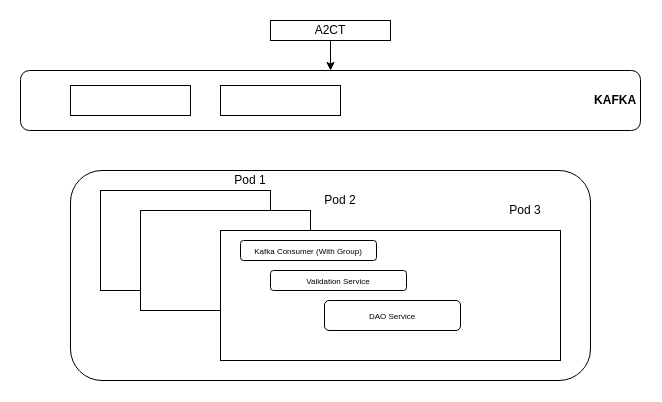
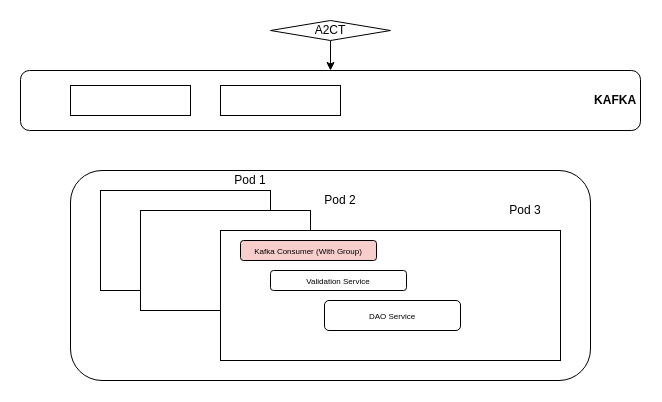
  <mxCell id="0" />
  <mxCell id="1" parent="0" />
  <mxCell id="2" value="&amp;nbsp; &amp;nbsp; &amp;nbsp; &amp;nbsp; &amp;nbsp; &amp;nbsp; &amp;nbsp; &amp;nbsp; &amp;nbsp; &amp;nbsp; &amp;nbsp; &amp;nbsp; &amp;nbsp; &amp;nbsp; &amp;nbsp; &amp;nbsp; &amp;nbsp; &amp;nbsp; &amp;nbsp; &amp;nbsp; &amp;nbsp; &amp;nbsp; &amp;nbsp; &amp;nbsp; &amp;nbsp; &amp;nbsp; &amp;nbsp; &amp;nbsp; &amp;nbsp; &amp;nbsp; &amp;nbsp; &amp;nbsp; &amp;nbsp; &amp;nbsp; &amp;nbsp; &amp;nbsp; &amp;nbsp; &amp;nbsp; &amp;nbsp; &amp;nbsp; &amp;nbsp; &amp;nbsp; &amp;nbsp; &amp;nbsp; &amp;nbsp; &amp;nbsp; &amp;nbsp; &amp;nbsp; &amp;nbsp; &amp;nbsp; &amp;nbsp; &amp;nbsp; &amp;nbsp; &amp;nbsp; &amp;nbsp; &amp;nbsp; &amp;nbsp; &amp;nbsp; &amp;nbsp; &amp;nbsp; &amp;nbsp; &amp;nbsp; &amp;nbsp; &amp;nbsp; &amp;nbsp; &amp;nbsp; &amp;nbsp; &amp;nbsp; &amp;nbsp; &amp;nbsp; &amp;nbsp; &amp;nbsp; &amp;nbsp; &amp;nbsp; &amp;nbsp; &amp;nbsp; &amp;nbsp; &amp;nbsp; &amp;nbsp; &amp;nbsp; &amp;nbsp; &amp;nbsp; &amp;nbsp; &amp;nbsp; &amp;nbsp; &amp;nbsp;&lt;b&gt;KAFKA&lt;/b&gt;" style="rounded=1;whiteSpace=wrap;html=1;" vertex="1" parent="1"><mxGeometry x="20" y="70" width="620" height="60" as="geometry" /></mxCell>
  <mxCell id="3" style="edgeStyle=orthogonalEdgeStyle;rounded=0;orthogonalLoop=1;jettySize=auto;html=1;exitX=0.5;exitY=1;exitDx=0;exitDy=0;" edge="1" parent="1" source="4" target="2"><mxGeometry relative="1" as="geometry"><mxPoint x="330" y="70" as="targetPoint" /></mxGeometry></mxCell>
- <mxCell id="4" value="A2CT" style="rounded=0;whiteSpace=wrap;html=1;" vertex="1" parent="1"><mxGeometry x="270" y="20" width="120" height="20" as="geometry" /></mxCell>
+ <mxCell id="4" value="A2CT" style="rhombus;whiteSpace=wrap;html=1;" vertex="1" parent="1"><mxGeometry x="270" y="20" width="120" height="20" as="geometry" /></mxCell>
  <mxCell id="5" value="" style="rounded=0;whiteSpace=wrap;html=1;" vertex="1" parent="1"><mxGeometry x="70" y="85" width="120" height="30" as="geometry" /></mxCell>
  <mxCell id="6" value="" style="rounded=0;whiteSpace=wrap;html=1;" vertex="1" parent="1"><mxGeometry x="220" y="85" width="120" height="30" as="geometry" /></mxCell>
  <mxCell id="7" value="" style="rounded=1;whiteSpace=wrap;html=1;" vertex="1" parent="1"><mxGeometry x="70" y="170" width="520" height="210" as="geometry" /></mxCell>
  <mxCell id="8" value="" style="rounded=0;whiteSpace=wrap;html=1;" vertex="1" parent="1"><mxGeometry x="100" y="190" width="170" height="100" as="geometry" /></mxCell>
  <mxCell id="9" value="" style="rounded=0;whiteSpace=wrap;html=1;" vertex="1" parent="1"><mxGeometry x="140" y="210" width="170" height="100" as="geometry" /></mxCell>
  <mxCell id="10" value="" style="rounded=0;whiteSpace=wrap;html=1;" vertex="1" parent="1"><mxGeometry x="220" y="230" width="340" height="130" as="geometry" /></mxCell>
  <mxCell id="11" value="Pod 1" style="text;html=1;strokeColor=none;fillColor=none;align=center;verticalAlign=middle;whiteSpace=wrap;rounded=0;" vertex="1" parent="1"><mxGeometry x="230" y="170" width="40" height="20" as="geometry" /></mxCell>
  <mxCell id="12" value="Pod 2" style="text;html=1;strokeColor=none;fillColor=none;align=center;verticalAlign=middle;whiteSpace=wrap;rounded=0;" vertex="1" parent="1"><mxGeometry x="320" y="190" width="40" height="20" as="geometry" /></mxCell>
  <mxCell id="13" value="Pod 3" style="text;html=1;strokeColor=none;fillColor=none;align=center;verticalAlign=middle;whiteSpace=wrap;rounded=0;" vertex="1" parent="1"><mxGeometry x="505" y="200" width="40" height="20" as="geometry" /></mxCell>
- <mxCell id="14" value="&lt;font style=&quot;font-size: 8px&quot;&gt;Kafka Consumer (With Group)&lt;/font&gt;" style="rounded=1;whiteSpace=wrap;html=1;" vertex="1" parent="1"><mxGeometry x="240" y="240" width="136" height="20" as="geometry" /></mxCell>
+ <mxCell id="14" value="&lt;font style=&quot;font-size: 8px&quot;&gt;Kafka Consumer (With Group)&lt;/font&gt;" style="rounded=1;whiteSpace=wrap;html=1;fillColor=#f8cecc;" vertex="1" parent="1"><mxGeometry x="240" y="240" width="136" height="20" as="geometry" /></mxCell>
  <mxCell id="15" value="&lt;span style=&quot;font-size: 8px&quot;&gt;Validation Service&lt;/span&gt;" style="rounded=1;whiteSpace=wrap;html=1;" vertex="1" parent="1"><mxGeometry x="270" y="270" width="136" height="20" as="geometry" /></mxCell>
  <mxCell id="16" value="&lt;span style=&quot;font-size: 8px&quot;&gt;DAO Service&lt;/span&gt;" style="rounded=1;whiteSpace=wrap;html=1;" vertex="1" parent="1"><mxGeometry x="324" y="300" width="136" height="30" as="geometry" /></mxCell>
